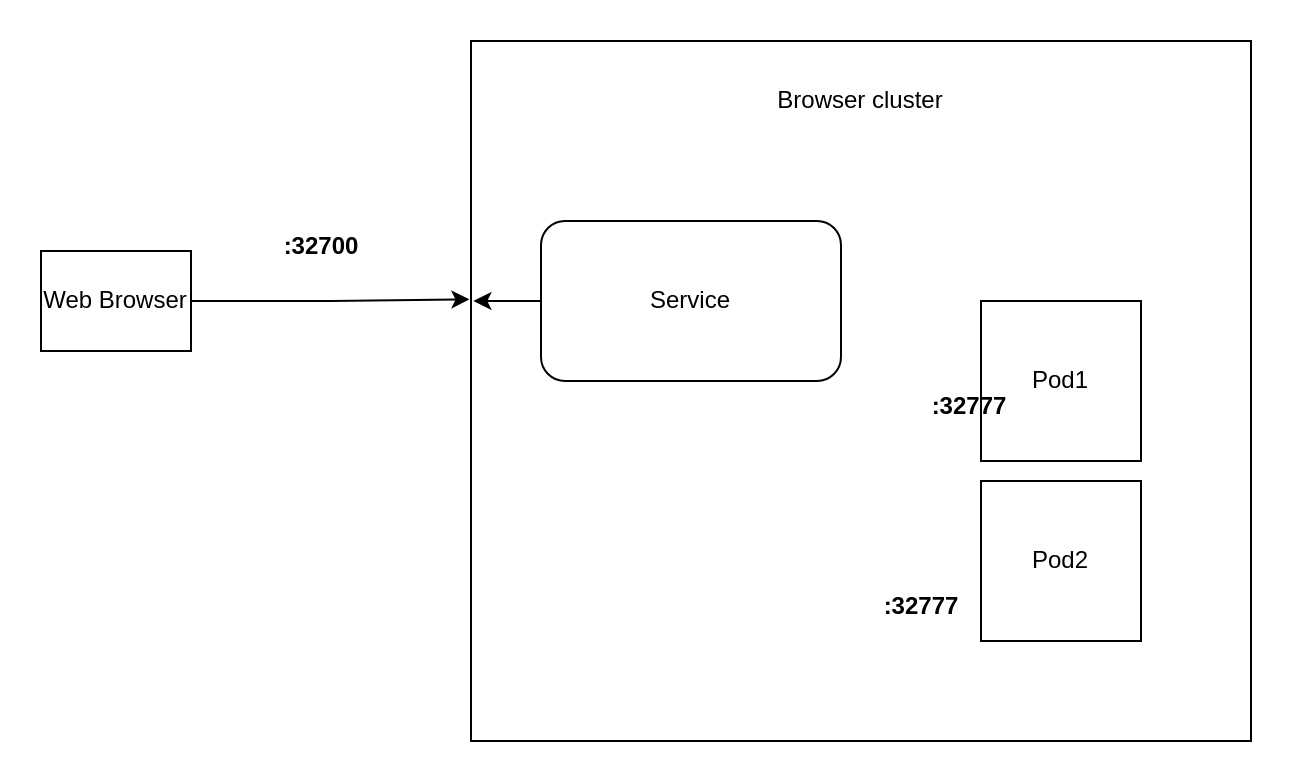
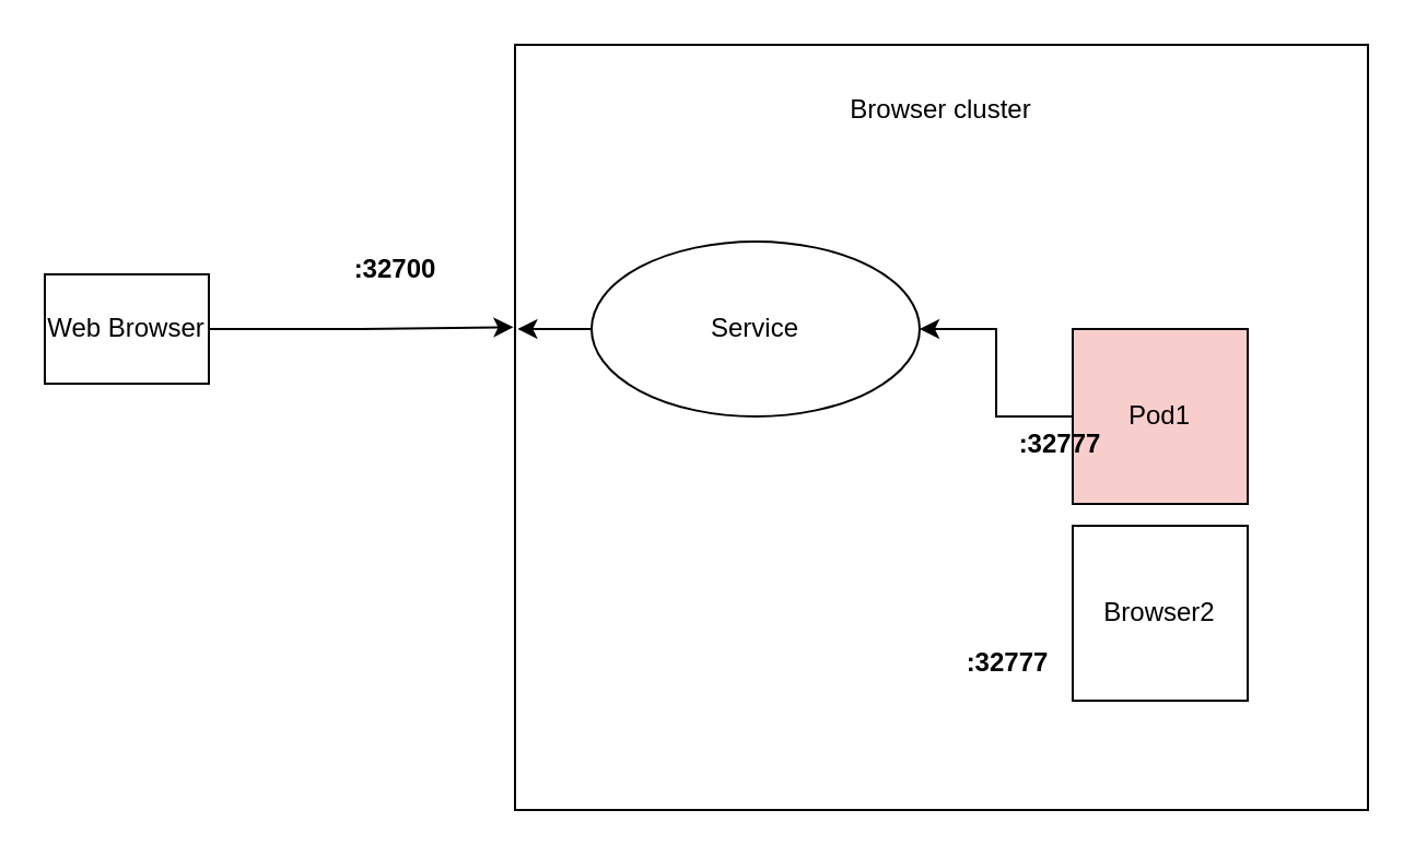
  <mxCell id="0" />
  <mxCell id="1" parent="0" />
  <mxCell id="2" value="" style="rounded=0;whiteSpace=wrap;html=1;" vertex="1" parent="1"><mxGeometry x="235" y="20" width="390" height="350" as="geometry" /></mxCell>
  <mxCell id="3" value="Browser cluster" style="text;html=1;align=center;verticalAlign=middle;whiteSpace=wrap;rounded=0;" vertex="1" parent="1"><mxGeometry x="360" y="30" width="140" height="40" as="geometry" /></mxCell>
- <mxCell id="5" value="Pod1" style="whiteSpace=wrap;html=1;aspect=fixed;" vertex="1" parent="1"><mxGeometry x="490" y="150" width="80" height="80" as="geometry" /></mxCell>
- <mxCell id="6" value="Pod2" style="whiteSpace=wrap;html=1;aspect=fixed;" vertex="1" parent="1"><mxGeometry x="490" y="240" width="80" height="80" as="geometry" /></mxCell>
- <mxCell id="7" value="Service" style="rounded=1;whiteSpace=wrap;html=1;" vertex="1" parent="1"><mxGeometry x="270" y="110" width="150" height="80" as="geometry" /></mxCell>
+ <mxCell id="4" style="edgeStyle=orthogonalEdgeStyle;rounded=0;orthogonalLoop=1;jettySize=auto;html=1;entryX=1;entryY=0.5;entryDx=0;entryDy=0;" edge="1" parent="1" source="5" target="7"><mxGeometry relative="1" as="geometry" /></mxCell>
+ <mxCell id="5" value="Pod1" style="whiteSpace=wrap;html=1;aspect=fixed;fillColor=#f8cecc;" vertex="1" parent="1"><mxGeometry x="490" y="150" width="80" height="80" as="geometry" /></mxCell>
+ <mxCell id="6" value="Browser2" style="whiteSpace=wrap;html=1;aspect=fixed;" vertex="1" parent="1"><mxGeometry x="490" y="240" width="80" height="80" as="geometry" /></mxCell>
+ <mxCell id="7" value="Service" style="ellipse;whiteSpace=wrap;html=1;" vertex="1" parent="1"><mxGeometry x="270" y="110" width="150" height="80" as="geometry" /></mxCell>
  <mxCell id="8" value=":32777" style="text;align=center;fontStyle=1;verticalAlign=middle;spacingLeft=3;spacingRight=3;strokeColor=none;rotatable=0;points=[[0,0.5],[1,0.5]];portConstraint=eastwest;html=1;" vertex="1" parent="1"><mxGeometry x="420" y="290" width="80" height="26" as="geometry" /></mxCell>
  <mxCell id="9" value=":32777" style="text;align=center;fontStyle=1;verticalAlign=middle;spacingLeft=3;spacingRight=3;strokeColor=none;rotatable=0;points=[[0,0.5],[1,0.5]];portConstraint=eastwest;html=1;" vertex="1" parent="1"><mxGeometry x="444" y="190" width="80" height="26" as="geometry" /></mxCell>
  <mxCell id="10" style="edgeStyle=orthogonalEdgeStyle;rounded=0;orthogonalLoop=1;jettySize=auto;html=1;exitX=0;exitY=0.5;exitDx=0;exitDy=0;entryX=0.003;entryY=0.374;entryDx=0;entryDy=0;entryPerimeter=0;" edge="1" parent="1" source="7" target="2"><mxGeometry relative="1" as="geometry" /></mxCell>
  <mxCell id="11" style="edgeStyle=orthogonalEdgeStyle;rounded=0;orthogonalLoop=1;jettySize=auto;html=1;entryX=-0.002;entryY=0.369;entryDx=0;entryDy=0;entryPerimeter=0;" edge="1" parent="1" source="12" target="2"><mxGeometry relative="1" as="geometry"><mxPoint x="230" y="150" as="targetPoint" /></mxGeometry></mxCell>
  <mxCell id="12" value="Web Browser" style="html=1;whiteSpace=wrap;" vertex="1" parent="1"><mxGeometry x="20" y="125" width="75" height="50" as="geometry" /></mxCell>
- <mxCell id="13" value=":32700" style="text;align=center;fontStyle=1;verticalAlign=middle;spacingLeft=3;spacingRight=3;strokeColor=none;rotatable=0;points=[[0,0.5],[1,0.5]];portConstraint=eastwest;html=1;" vertex="1" parent="1"><mxGeometry x="120" y="110" width="80" height="26" as="geometry" /></mxCell>
+ <mxCell id="13" value=":32700" style="text;align=center;fontStyle=1;verticalAlign=middle;spacingLeft=3;spacingRight=3;strokeColor=none;rotatable=0;points=[[0,0.5],[1,0.5]];portConstraint=eastwest;html=1;" vertex="1" parent="1"><mxGeometry x="140" y="110" width="80" height="26" as="geometry" /></mxCell>
